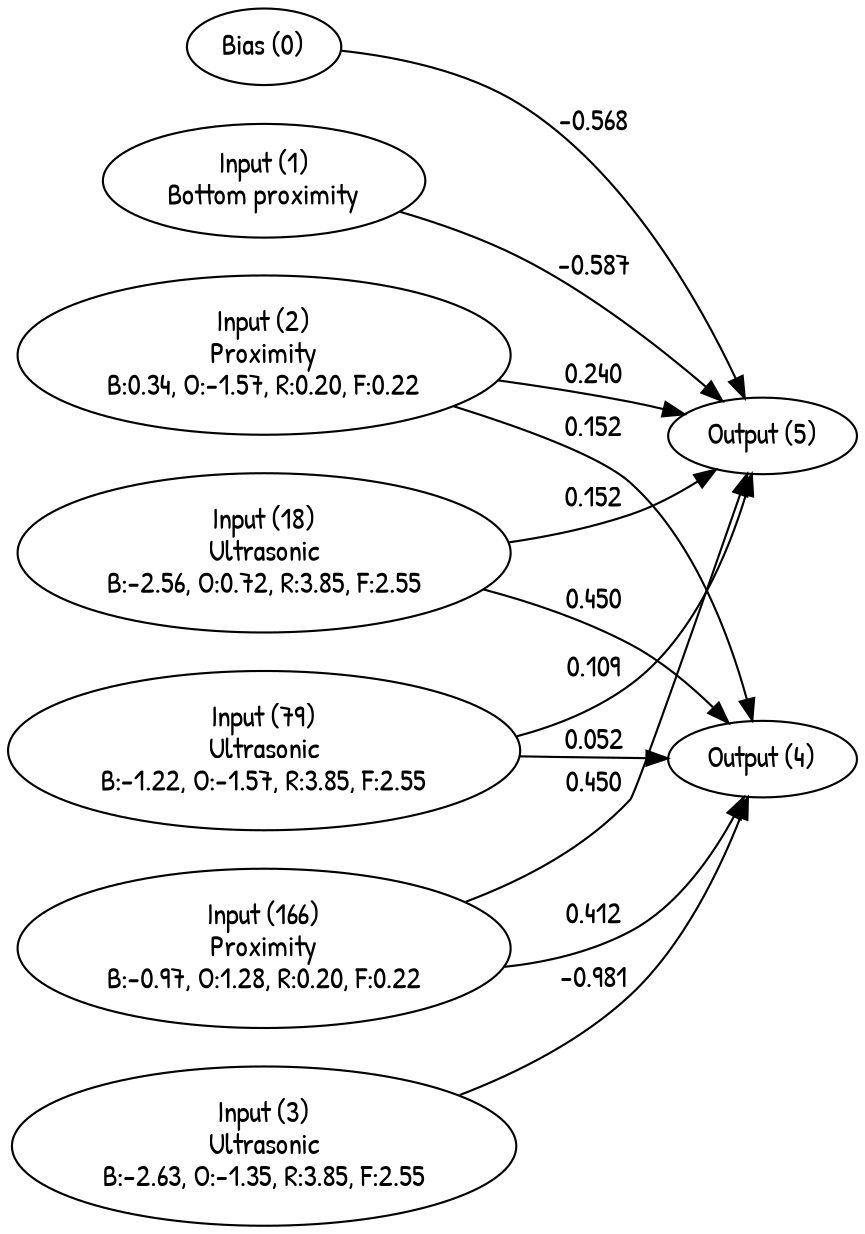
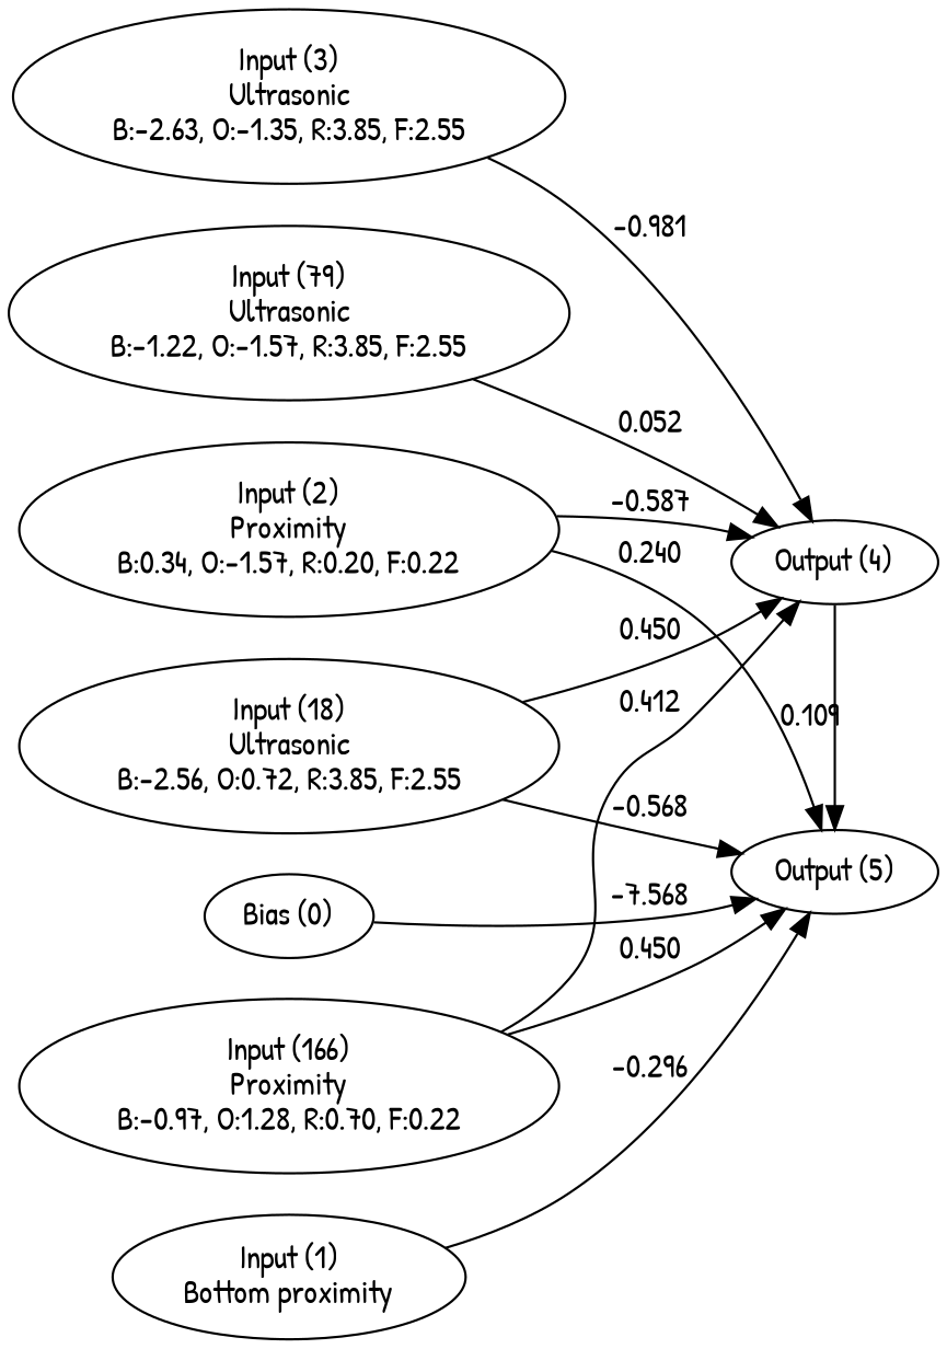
  digraph {
    fontname="Patrick Hand"
    rankdir=LR
    node [fontname="Patrick Hand"]
    edge [fontname="Patrick Hand"]
    n1 [label="Bias (0)"]
    n2 [label="Input (1)\nBottom proximity"]
    n3 [label="Input (2)\nProximity\nB:0.34, O:-1.57, R:0.20, F:0.22"]
    n4 [label="Input (3)\nUltrasonic\nB:-2.63, O:-1.35, R:3.85, F:2.55"]
    n5 [label="Input (18)\nUltrasonic\nB:-2.56, O:0.72, R:3.85, F:2.55"]
    n6 [label="Input (79)\nUltrasonic\nB:-1.22, O:-1.57, R:3.85, F:2.55"]
-   n7 [label="Input (166)\nProximity\nB:-0.97, O:1.28, R:0.20, F:0.22"]
+   n7 [label="Input (166)\nProximity\nB:-0.97, O:1.28, R:0.70, F:0.22"]
    n8 [label="Output (4)"]
    n9 [label="Output (5)"]
    subgraph sub_1 {
      rank=same
      n1
      n2
      n3
      n4
      n5
      n6
      n7
    }
    subgraph sub_2 {
      rank=same
      n8
      n9
    }
-   n1 -> n9 [label=-0.568]
-   n2 -> n9 [label=-0.587]
-   n3 -> n8 [label=0.152]
+   n1 -> n9 [label=-7.568]
+   n2 -> n9 [label=-0.296]
+   n3 -> n8 [label=-0.587]
    n3 -> n9 [label=0.240]
    n4 -> n8 [label=-0.981]
    n5 -> n8 [label=0.450]
-   n5 -> n9 [label=0.152]
+   n5 -> n9 [label=-0.568]
    n6 -> n8 [label=0.052]
-   n6 -> n9 [label=0.109]
+   n8 -> n9 [label=0.109]
    n7 -> n8 [label=0.412]
    n7 -> n9 [label=0.450]
  }
